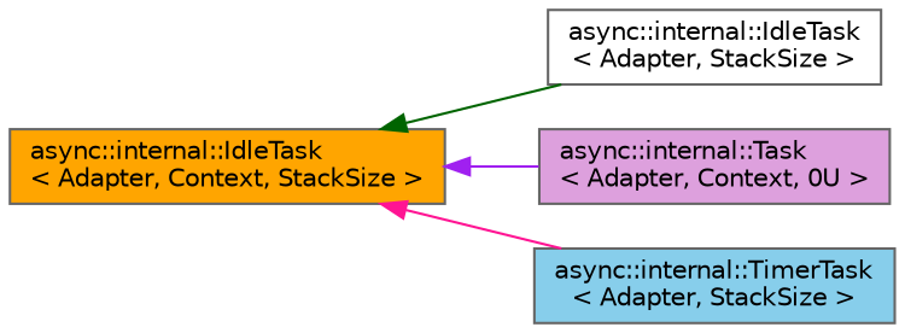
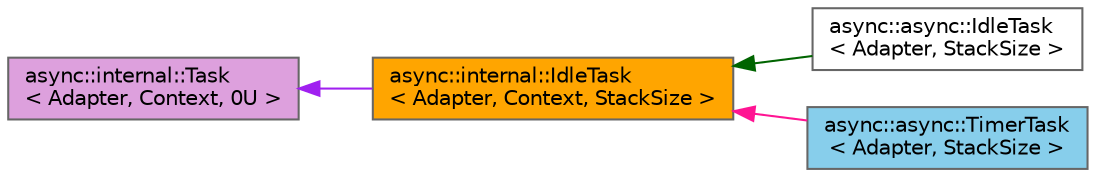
  digraph {
    rankdir=LR
    node [color=grey40 fontname=Helvetica fontsize=10 shape=box style=filled]
    edge [dir=back fontname=Helvetica fontsize=10 labelfontname=Helvetica labelfontsize=10 style=solid]
    n1 [fillcolor=orange height=0.2 label="async::internal::IdleTask\l\< Adapter, Context, StackSize \>" width=0.4]
-   n2 [fillcolor=white height=0.2 label="async::internal::IdleTask\l\< Adapter, StackSize \>" width=0.4]
+   n2 [fillcolor=white height=0.2 label="async::async::IdleTask\l\< Adapter, StackSize \>" width=0.4]
    n3 [fillcolor=plum height=0.2 label="async::internal::Task\l\< Adapter, Context, 0U \>" width=0.4]
-   n4 [fillcolor=skyblue height=0.2 label="async::internal::TimerTask\l\< Adapter, StackSize \>" width=0.4]
+   n4 [fillcolor=skyblue height=0.2 label="async::async::TimerTask\l\< Adapter, StackSize \>" width=0.4]
    n1 -> n2 [color=darkgreen]
-   n1 -> n3 [color=purple]
+   n3 -> n1 [color=purple]
    n1 -> n4 [color=deeppink]
  }
